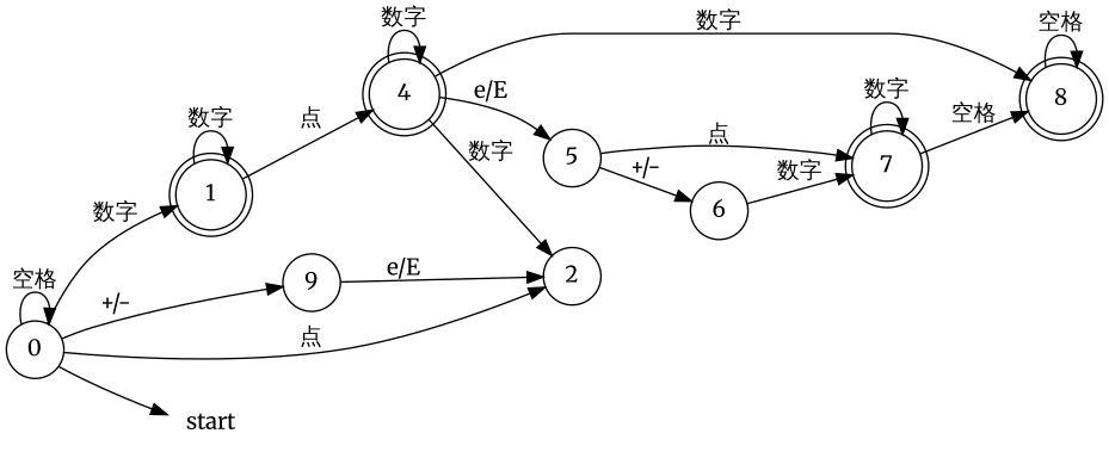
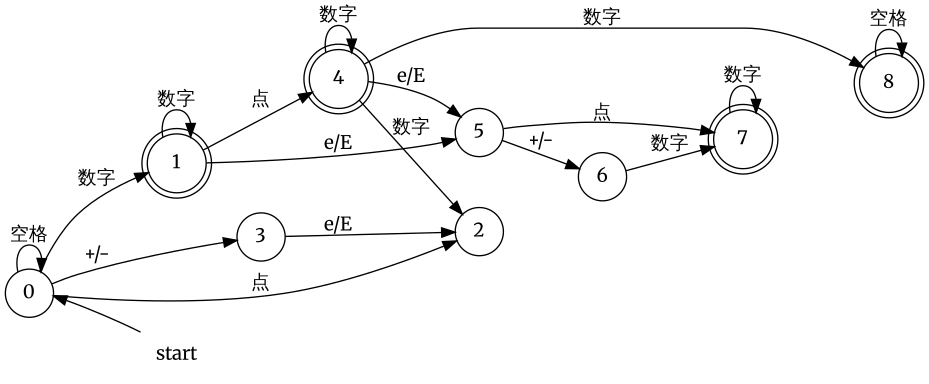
  digraph {
    fontname=Merriweather
    rankdir=LR
    node [fontname=Merriweather shape=circle]
    edge [fontname=Merriweather]
    1 [shape=doublecircle]
    4 [shape=doublecircle]
    5
    8 [shape=doublecircle]
    2
    7 [shape=doublecircle]
    6
    start [shape=plaintext]
    0
-   3 [label=9]
+   3
    1 -> 1 [label="数字"]
    1 -> 4 [label="点"]
+   1 -> 5 [label="e/E"]
    4 -> 4 [label="数字"]
    4 -> 5 [label="e/E"]
    4 -> 8 [label="数字"]
    4 -> 2 [label="数字"]
    5 -> 7 [label="点"]
    5 -> 6 [label="+/-"]
    8 -> 8 [label="空格"]
-   7 -> 8 [label="空格"]
    7 -> 7 [label="数字"]
    6 -> 7 [label="数字"]
-   0 -> start
+   start -> 0
    0 -> 1 [label="数字"]
    0 -> 2 [label="点"]
    0 -> 0 [label="空格"]
    0 -> 3 [label="+/-"]
    3 -> 2 [label="e/E"]
  }
